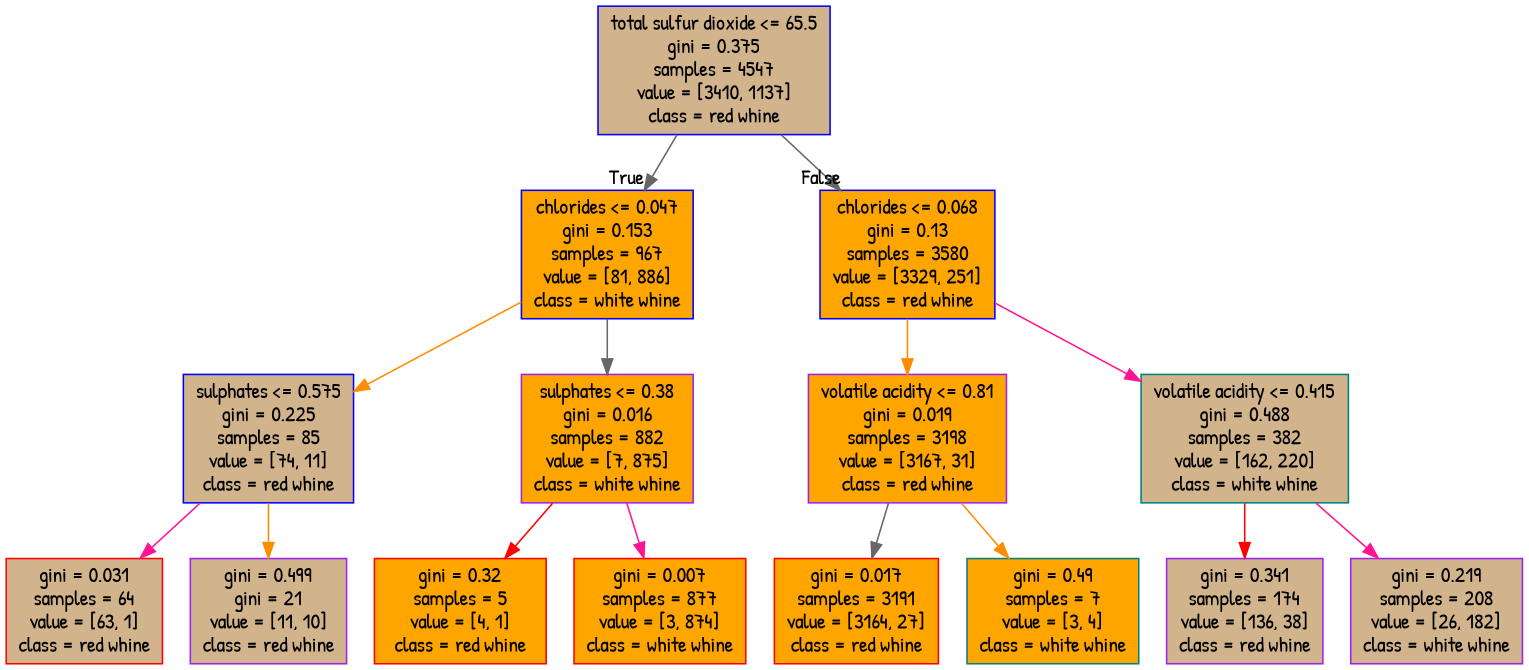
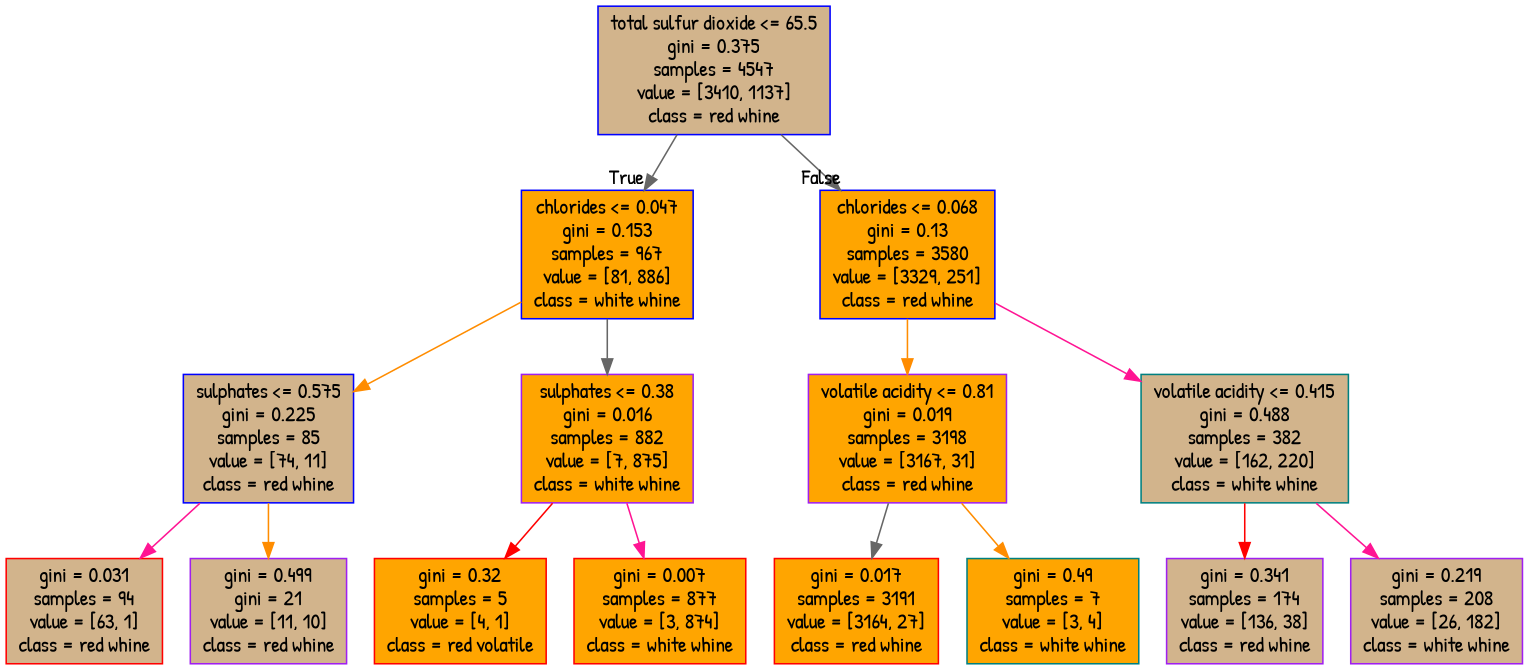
  digraph {
    fontname="Patrick Hand"
    node [color=purple fillcolor=orange fontname="Patrick Hand" shape=box style=filled]
    edge [color=gray40 fontname="Patrick Hand"]
    n1 [color=blue fillcolor=tan label="total sulfur dioxide <= 65.5\ngini = 0.375\nsamples = 4547\nvalue = [3410, 1137]\nclass = red whine"]
    n2 [color=blue label="chlorides <= 0.047\ngini = 0.153\nsamples = 967\nvalue = [81, 886]\nclass = white whine"]
    n3 [color=blue label="chlorides <= 0.068\ngini = 0.13\nsamples = 3580\nvalue = [3329, 251]\nclass = red whine"]
    n4 [color=blue fillcolor=tan label="sulphates <= 0.575\ngini = 0.225\nsamples = 85\nvalue = [74, 11]\nclass = red whine"]
    n5 [label="sulphates <= 0.38\ngini = 0.016\nsamples = 882\nvalue = [7, 875]\nclass = white whine"]
    n6 [label="volatile acidity <= 0.81\ngini = 0.019\nsamples = 3198\nvalue = [3167, 31]\nclass = red whine"]
    n7 [color=teal fillcolor=tan label="volatile acidity <= 0.415\ngini = 0.488\nsamples = 382\nvalue = [162, 220]\nclass = white whine"]
-   n8 [color=red fillcolor=tan label="gini = 0.031\nsamples = 64\nvalue = [63, 1]\nclass = red whine"]
+   n8 [color=red fillcolor=tan label="gini = 0.031\nsamples = 94\nvalue = [63, 1]\nclass = red whine"]
    n9 [fillcolor=tan label="gini = 0.499\ngini = 21\nvalue = [11, 10]\nclass = red whine"]
-   n10 [color=red label="gini = 0.32\nsamples = 5\nvalue = [4, 1]\nclass = red whine"]
+   n10 [color=red label="gini = 0.32\nsamples = 5\nvalue = [4, 1]\nclass = red volatile"]
    n11 [color=red label="gini = 0.007\nsamples = 877\nvalue = [3, 874]\nclass = white whine"]
    n12 [color=red label="gini = 0.017\nsamples = 3191\nvalue = [3164, 27]\nclass = red whine"]
    n13 [color=teal label="gini = 0.49\nsamples = 7\nvalue = [3, 4]\nclass = white whine"]
    n14 [fillcolor=tan label="gini = 0.341\nsamples = 174\nvalue = [136, 38]\nclass = red whine"]
    n15 [fillcolor=tan label="gini = 0.219\nsamples = 208\nvalue = [26, 182]\nclass = white whine"]
    n1 -> n2 [headlabel=True labelangle=45 labeldistance=2.5]
    n1 -> n3 [headlabel=False labelangle=-45 labeldistance=2.5]
    n2 -> n4 [color=darkorange]
    n2 -> n5
    n3 -> n6 [color=darkorange]
    n3 -> n7 [color=deeppink]
    n4 -> n8 [color=deeppink]
    n4 -> n9 [color=darkorange]
    n5 -> n10 [color=red]
    n5 -> n11 [color=deeppink]
    n6 -> n12
    n6 -> n13 [color=darkorange]
    n7 -> n14 [color=red]
    n7 -> n15 [color=deeppink]
  }
